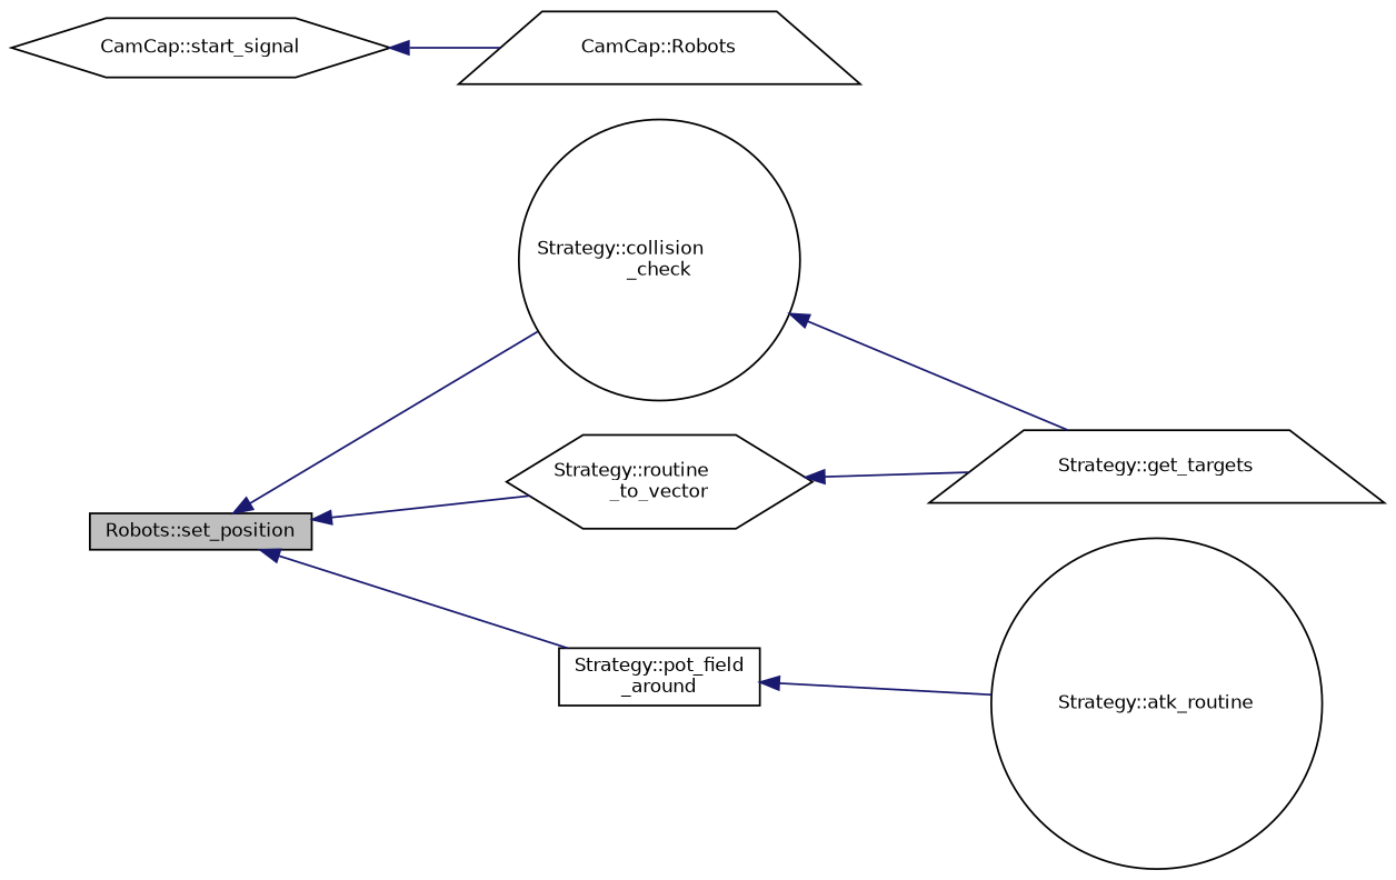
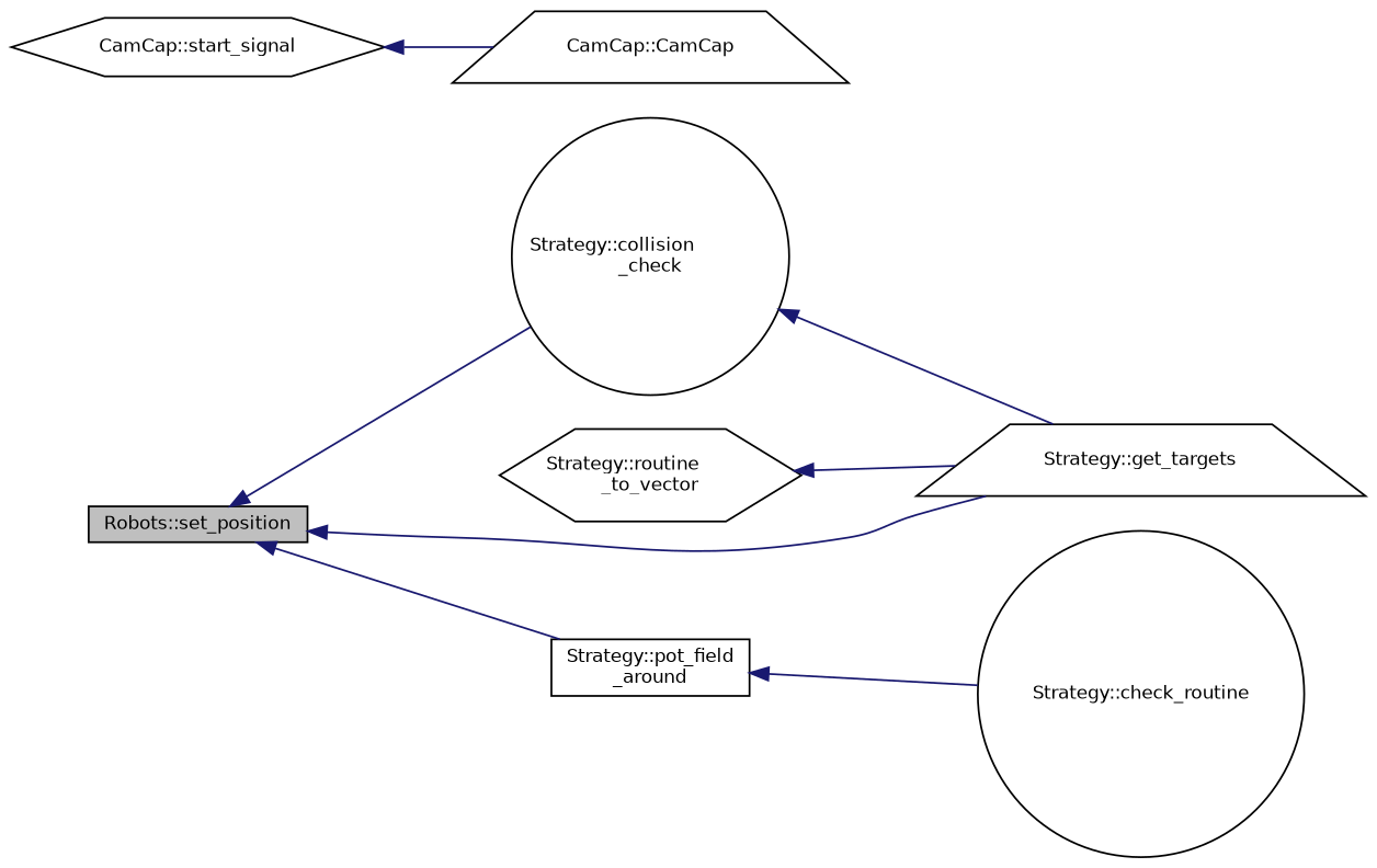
  digraph {
    rankdir=LR
    node [color=black fillcolor=white fontname=Helvetica fontsize=10 shape=box style=filled]
    edge [color=midnightblue dir=back fontname=Helvetica fontsize=10 labelfontname=Helvetica labelfontsize=10 style=solid]
    n1 [fillcolor=grey75 fontcolor=black height=0.2 label="Robots::set_position" width=0.4]
    n2 [height=0.2 label="Strategy::collision\l_check" shape=circle width=0.4]
    n3 [height=0.2 label="Strategy::routine\l_to_vector" shape=hexagon width=0.4]
    n4 [height=0.2 label="Strategy::pot_field\l_around" width=0.4]
    n5 [height=0.2 label="Strategy::get_targets" shape=trapezium width=0.4]
-   n6 [height=0.2 label="Strategy::atk_routine" shape=circle width=0.4]
+   n6 [height=0.2 label="Strategy::check_routine" shape=circle width=0.4]
    n7 [height=0.2 label="CamCap::start_signal" shape=hexagon width=0.4]
-   n8 [height=0.2 label="CamCap::Robots" shape=trapezium width=0.4]
+   n8 [height=0.2 label="CamCap::CamCap" shape=trapezium width=0.4]
    n1 -> n2
-   n1 -> n3
+   n1 -> n5
    n1 -> n4
    n2 -> n5
    n3 -> n5
    n4 -> n6
    n7 -> n8
  }
